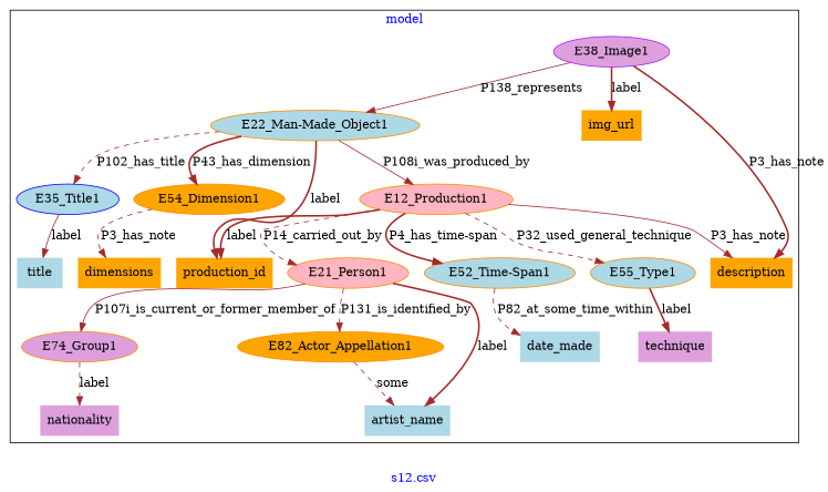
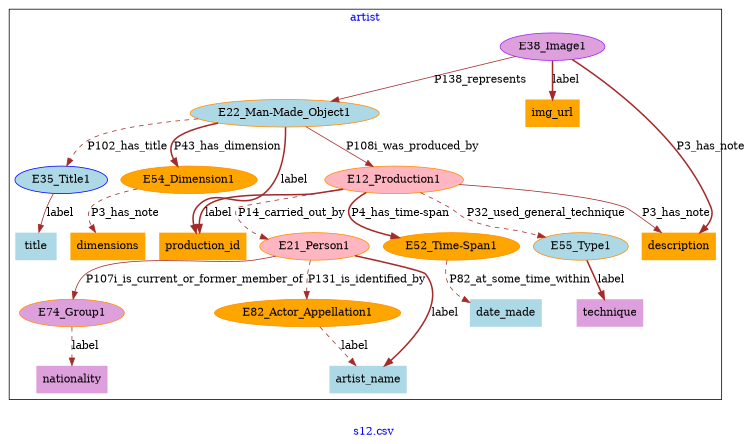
  digraph {
    fontcolor=blue
    fontname="DejaVu Serif"
    label="s12.csv"
    remincross=true
    node [color=darkorange fillcolor=lightblue fontname="DejaVu Serif" style=filled]
    edge [color=brown fontcolor=black fontname="DejaVu Serif" style=dashed]
    n1 [fillcolor=lightpink label=E12_Production1]
    n2 [fillcolor=lightpink label=E21_Person1]
-   n3 [label="E52_Time-Span1"]
+   n3 [fillcolor=orange label="E52_Time-Span1"]
    n4 [label=E55_Type1]
    n5 [fillcolor=plum label=E74_Group1]
    n6 [fillcolor=orange label=E82_Actor_Appellation1]
    n7 [label="E22_Man-Made_Object1"]
    n8 [color=blue label=E35_Title1]
    n9 [fillcolor=orange label=E54_Dimension1]
    n10 [color=purple fillcolor=plum label=E38_Image1]
    n11 [color=blue fillcolor=orange label=dimensions shape=plaintext]
    n12 [color=purple fillcolor=orange label=img_url shape=plaintext]
    n13 [label=date_made shape=plaintext]
    n14 [label=artist_name shape=plaintext]
    n15 [color=purple fillcolor=plum label=nationality shape=plaintext]
    n16 [color=purple fillcolor=orange label=description shape=plaintext]
    n17 [color=blue fillcolor=plum label=technique shape=plaintext]
    n18 [fillcolor=orange label=production_id shape=plaintext]
    n19 [color=blue label=title shape=plaintext]
    subgraph cluster_1 {
-     label=model
+     label=artist
      n1
      n2
      n3
      n4
      n5
      n6
      n7
      n8
      n9
      n10
      n11
      n12
      n13
      n14
      n15
      n16
      n17
      n18
      n19
    }
    n1 -> n2 [label=P14_carried_out_by]
    n1 -> n3 [label="P4_has_time-span" style=bold]
    n1 -> n4 [label=P32_used_general_technique]
    n1 -> n16 [label=P3_has_note style=solid]
    n1 -> n18 [label=label style=bold]
    n2 -> n5 [label=P107i_is_current_or_former_member_of style=solid]
    n2 -> n6 [label=P131_is_identified_by]
    n2 -> n14 [label=label style=bold]
    n3 -> n13 [label=P82_at_some_time_within]
    n4 -> n17 [label=label style=bold]
    n5 -> n15 [label=label]
-   n6 -> n14 [label=some]
+   n6 -> n14 [label=label]
    n7 -> n1 [label=P108i_was_produced_by style=solid]
    n7 -> n8 [label=P102_has_title]
    n7 -> n9 [label=P43_has_dimension style=bold]
    n7 -> n18 [label=label style=bold]
    n8 -> n19 [label=label style=solid]
    n9 -> n11 [label=P3_has_note]
    n10 -> n7 [label=P138_represents style=solid]
    n10 -> n12 [label=label style=bold]
    n10 -> n16 [label=P3_has_note style=bold]
  }
